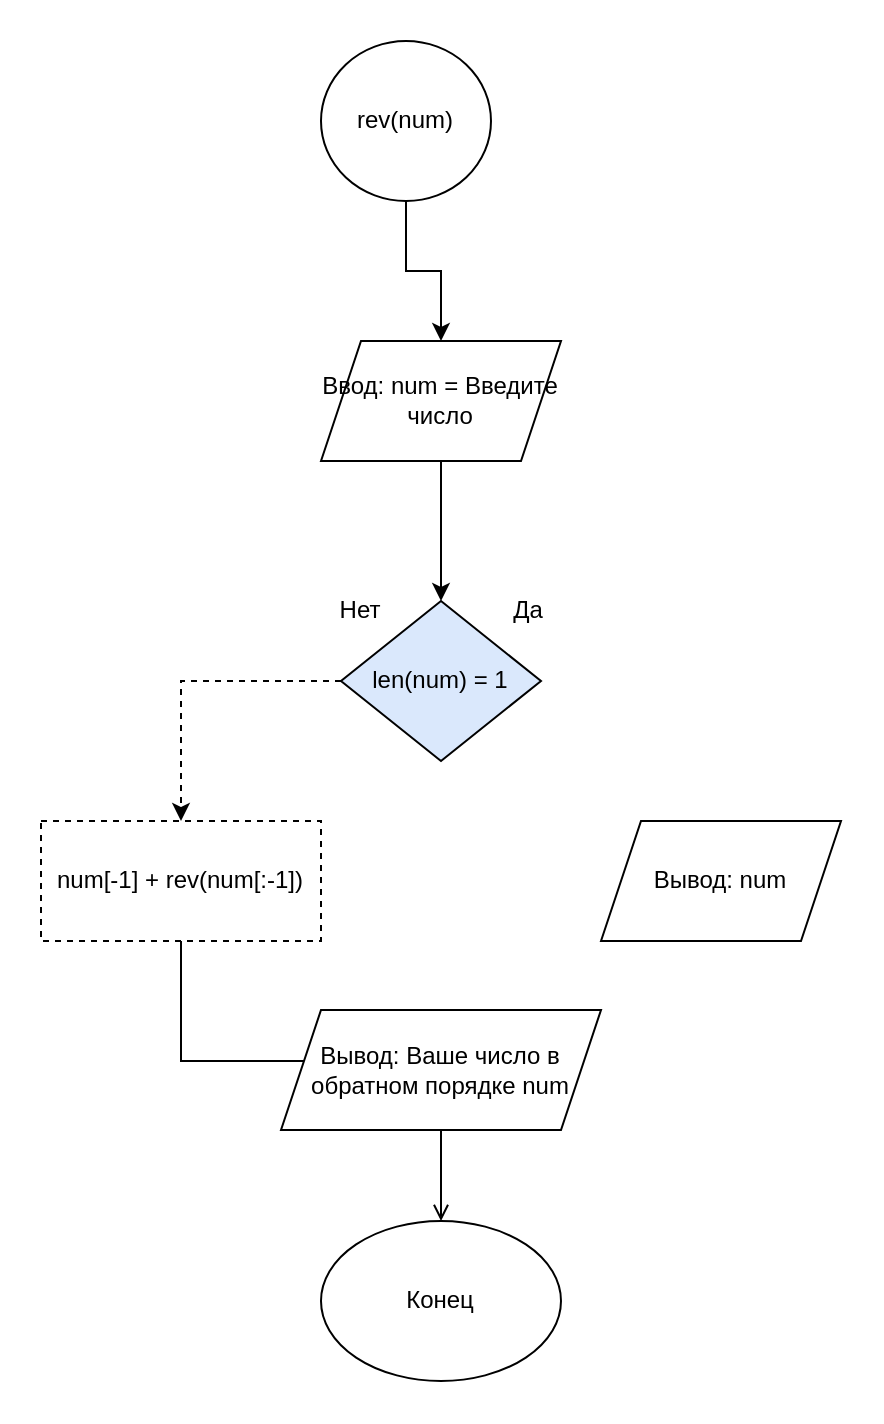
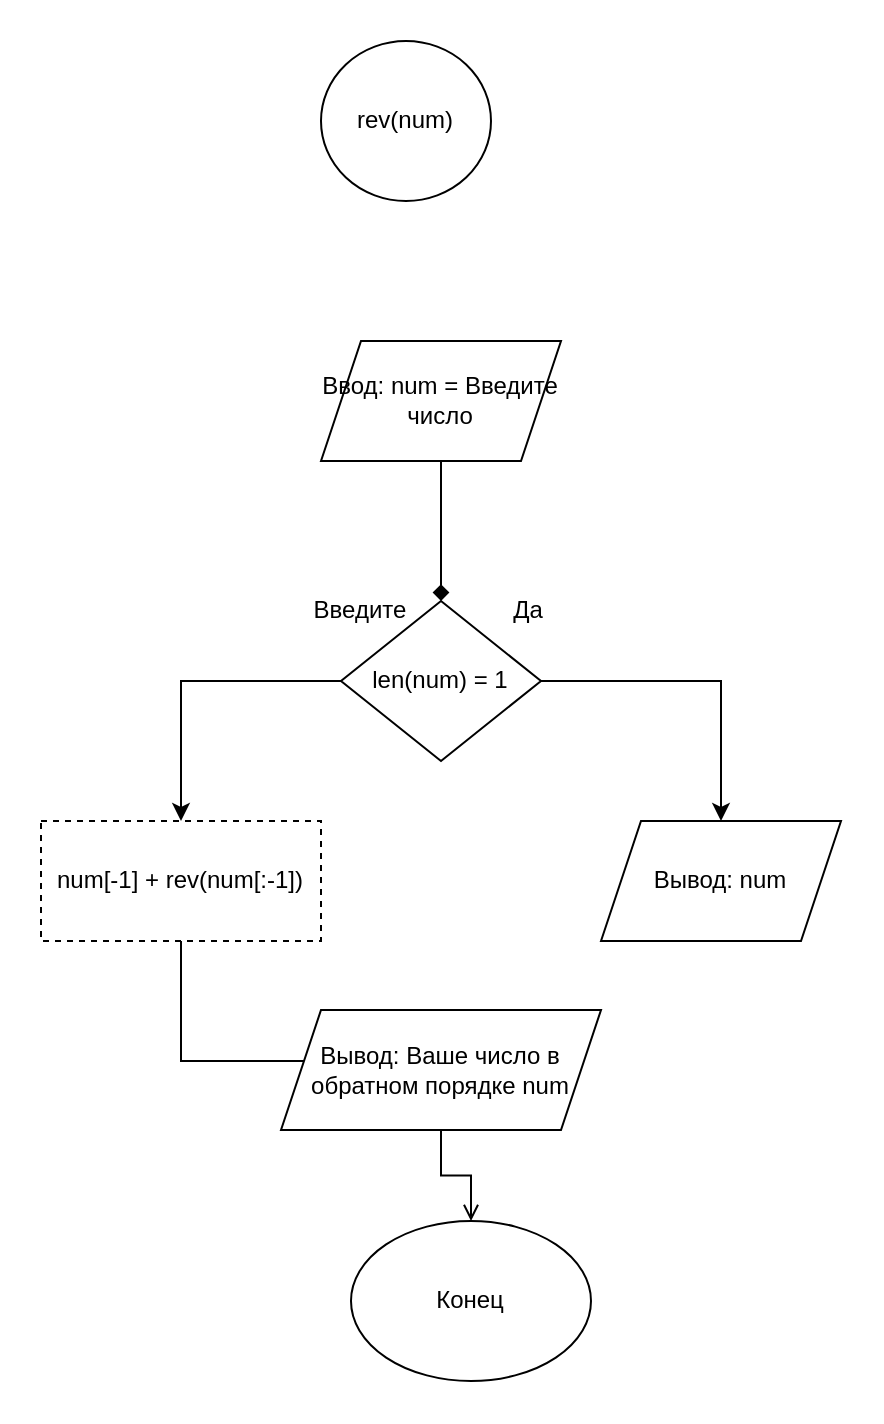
  <mxCell id="0" />
  <mxCell id="1" parent="0" />
- <mxCell id="2" style="edgeStyle=orthogonalEdgeStyle;rounded=0;orthogonalLoop=1;jettySize=auto;html=1;entryX=0.5;entryY=0;entryDx=0;entryDy=0;" edge="1" parent="1" source="3" target="13"><mxGeometry relative="1" as="geometry" /></mxCell>
  <mxCell id="3" value="rev(num)" style="ellipse;whiteSpace=wrap;html=1;" vertex="1" parent="1"><mxGeometry x="160" y="20" width="85" height="80" as="geometry" /></mxCell>
- <mxCell id="5" style="edgeStyle=orthogonalEdgeStyle;rounded=0;orthogonalLoop=1;jettySize=auto;html=1;entryX=0.5;entryY=0;entryDx=0;entryDy=0;dashed=1;" edge="1" parent="1" source="6" target="11"><mxGeometry relative="1" as="geometry" /></mxCell>
- <mxCell id="6" value="len(num) = 1" style="rhombus;whiteSpace=wrap;html=1;fillColor=#dae8fc;" vertex="1" parent="1"><mxGeometry x="170" y="300" width="100" height="80" as="geometry" /></mxCell>
+ <mxCell id="4" style="edgeStyle=orthogonalEdgeStyle;rounded=0;orthogonalLoop=1;jettySize=auto;html=1;entryX=0.5;entryY=0;entryDx=0;entryDy=0;" edge="1" parent="1" source="6" target="9"><mxGeometry relative="1" as="geometry" /></mxCell>
+ <mxCell id="5" style="edgeStyle=orthogonalEdgeStyle;rounded=0;orthogonalLoop=1;jettySize=auto;html=1;entryX=0.5;entryY=0;entryDx=0;entryDy=0;" edge="1" parent="1" source="6" target="11"><mxGeometry relative="1" as="geometry" /></mxCell>
+ <mxCell id="6" value="len(num) = 1" style="rhombus;whiteSpace=wrap;html=1;" vertex="1" parent="1"><mxGeometry x="170" y="300" width="100" height="80" as="geometry" /></mxCell>
  <mxCell id="7" value="Да" style="text;html=1;strokeColor=none;fillColor=none;align=center;verticalAlign=middle;whiteSpace=wrap;rounded=0;" vertex="1" parent="1"><mxGeometry x="234" y="290" width="60" height="30" as="geometry" /></mxCell>
- <mxCell id="8" value="Нет" style="text;html=1;strokeColor=none;fillColor=none;align=center;verticalAlign=middle;whiteSpace=wrap;rounded=0;" vertex="1" parent="1"><mxGeometry x="150" y="290" width="60" height="30" as="geometry" /></mxCell>
+ <mxCell id="8" value="Введите" style="text;html=1;strokeColor=none;fillColor=none;align=center;verticalAlign=middle;whiteSpace=wrap;rounded=0;" vertex="1" parent="1"><mxGeometry x="150" y="290" width="60" height="30" as="geometry" /></mxCell>
  <mxCell id="9" value="Вывод: num" style="shape=parallelogram;perimeter=parallelogramPerimeter;whiteSpace=wrap;html=1;fixedSize=1;" vertex="1" parent="1"><mxGeometry x="300" y="410" width="120" height="60" as="geometry" /></mxCell>
  <mxCell id="10" style="edgeStyle=orthogonalEdgeStyle;rounded=0;orthogonalLoop=1;jettySize=auto;html=1;entryX=0;entryY=0.5;entryDx=0;entryDy=0;" edge="1" parent="1" source="11" target="15"><mxGeometry relative="1" as="geometry"><Array as="points"><mxPoint x="90" y="530" /><mxPoint x="170" y="530" /><mxPoint x="170" y="535" /></Array></mxGeometry></mxCell>
  <mxCell id="11" value="num[-1] + rev(num[:-1])" style="rounded=0;whiteSpace=wrap;html=1;dashed=1;" vertex="1" parent="1"><mxGeometry x="20" y="410" width="140" height="60" as="geometry" /></mxCell>
- <mxCell id="12" style="edgeStyle=orthogonalEdgeStyle;rounded=0;orthogonalLoop=1;jettySize=auto;html=1;entryX=0.5;entryY=0;entryDx=0;entryDy=0;" edge="1" parent="1" source="13" target="6"><mxGeometry relative="1" as="geometry" /></mxCell>
+ <mxCell id="12" style="edgeStyle=orthogonalEdgeStyle;rounded=0;orthogonalLoop=1;jettySize=auto;html=1;entryX=0.5;entryY=0;entryDx=0;entryDy=0;endArrow=diamond;" edge="1" parent="1" source="13" target="6"><mxGeometry relative="1" as="geometry" /></mxCell>
  <mxCell id="13" value="Ввод: num = Введите число" style="shape=parallelogram;perimeter=parallelogramPerimeter;whiteSpace=wrap;html=1;fixedSize=1;" vertex="1" parent="1"><mxGeometry x="160" y="170" width="120" height="60" as="geometry" /></mxCell>
  <mxCell id="14" style="edgeStyle=orthogonalEdgeStyle;rounded=0;orthogonalLoop=1;jettySize=auto;html=1;entryX=0.5;entryY=0;entryDx=0;entryDy=0;endArrow=open;" edge="1" parent="1" source="15" target="16"><mxGeometry relative="1" as="geometry" /></mxCell>
  <mxCell id="15" value="Вывод: Ваше число в обратном порядке num" style="shape=parallelogram;perimeter=parallelogramPerimeter;whiteSpace=wrap;html=1;fixedSize=1;" vertex="1" parent="1"><mxGeometry x="140" y="504.5" width="160" height="60" as="geometry" /></mxCell>
- <mxCell id="16" value="Конец" style="ellipse;whiteSpace=wrap;html=1;" vertex="1" parent="1"><mxGeometry x="160" y="610" width="120" height="80" as="geometry" /></mxCell>
+ <mxCell id="16" value="Конец" style="ellipse;whiteSpace=wrap;html=1;" vertex="1" parent="1"><mxGeometry x="175" y="610" width="120" height="80" as="geometry" /></mxCell>
